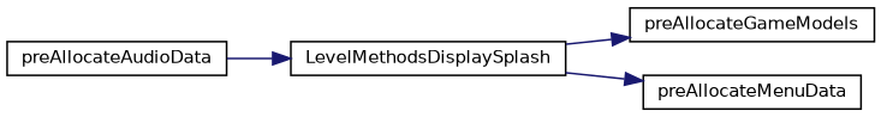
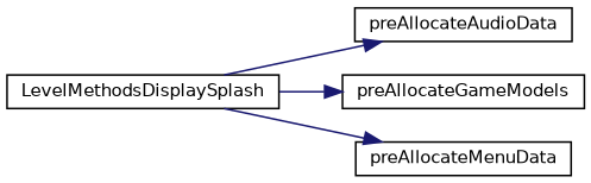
  digraph {
    rankdir=RL
    node [color=black fillcolor=white fontname=Helvetica fontsize=10 shape=record style=filled]
    edge [color=midnightblue dir=back fontname=Helvetica fontsize=10 labelfontname=Helvetica labelfontsize=10 style=solid]
    n1 [height=0.2 label=preAllocateAudioData width=0.4]
    n2 [height=0.2 label=LevelMethodsDisplaySplash width=0.4]
    n3 [height=0.2 label=preAllocateGameModels width=0.4]
    n4 [height=0.2 label=preAllocateMenuData width=0.4]
-   n2 -> n1
+   n1 -> n2
    n3 -> n2
    n4 -> n2
  }
